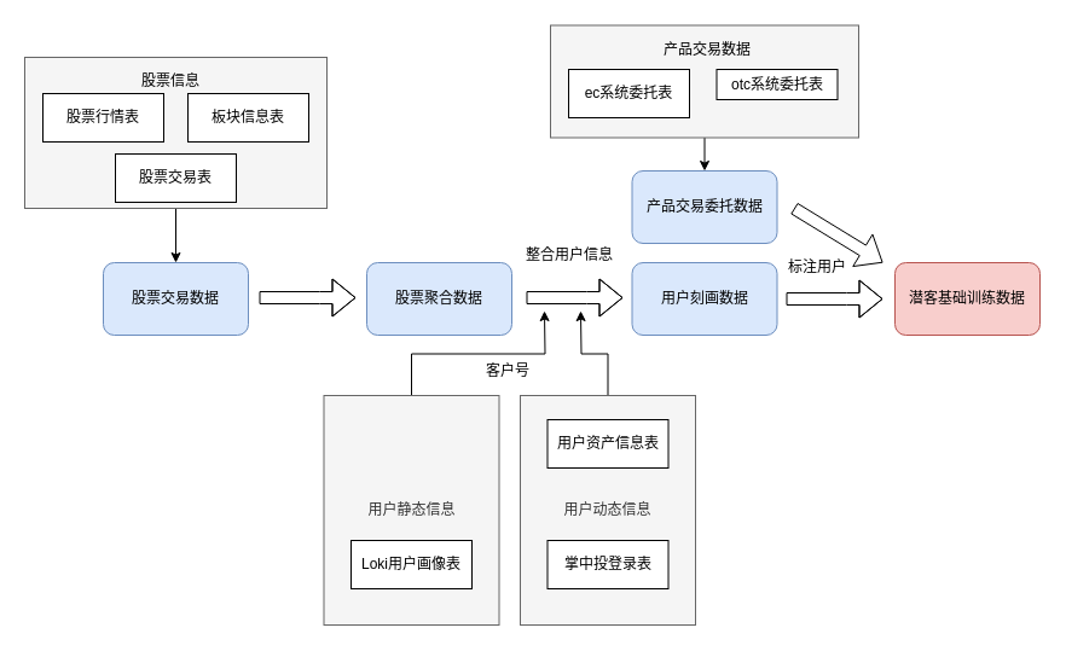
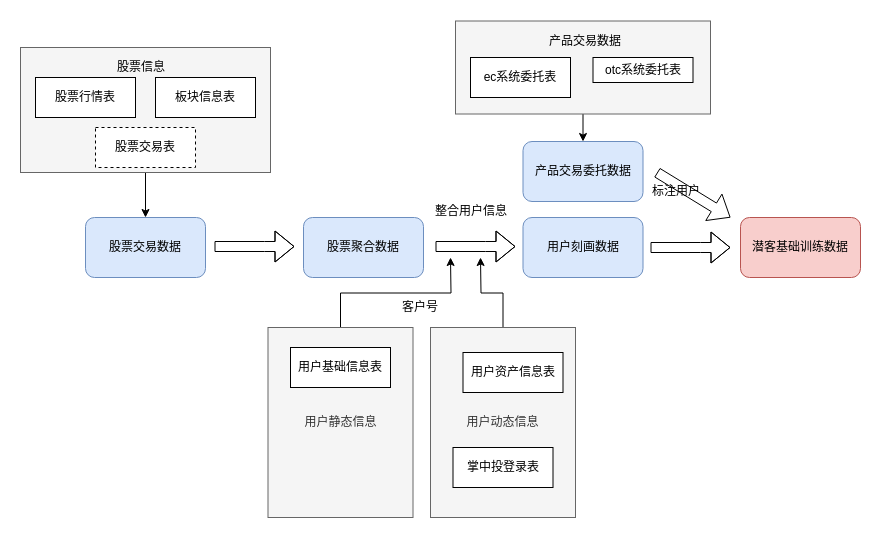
  <mxCell id="0" />
  <mxCell id="1" parent="0" />
  <mxCell id="2" style="edgeStyle=orthogonalEdgeStyle;rounded=0;orthogonalLoop=1;jettySize=auto;html=1;exitX=0.5;exitY=1;exitDx=0;exitDy=0;entryX=0.5;entryY=0;entryDx=0;entryDy=0;" edge="1" parent="1" source="3" target="16"><mxGeometry relative="1" as="geometry" /></mxCell>
  <mxCell id="3" value="" style="rounded=0;whiteSpace=wrap;html=1;fillColor=#f5f5f5;strokeColor=#666666;fontColor=#333333;" vertex="1" parent="1"><mxGeometry x="20" y="47" width="250" height="125" as="geometry" /></mxCell>
  <mxCell id="4" style="edgeStyle=orthogonalEdgeStyle;rounded=0;orthogonalLoop=1;jettySize=auto;html=1;exitX=0.5;exitY=0;exitDx=0;exitDy=0;" edge="1" parent="1" source="5"><mxGeometry relative="1" as="geometry"><mxPoint x="480" y="257" as="targetPoint" /></mxGeometry></mxCell>
  <mxCell id="5" value="用户动态信息" style="rounded=0;whiteSpace=wrap;html=1;fillColor=#f5f5f5;strokeColor=#666666;fontColor=#333333;" vertex="1" parent="1"><mxGeometry x="430" y="327" width="145" height="190" as="geometry" /></mxCell>
  <mxCell id="6" value="产品交易委托数据" style="rounded=1;whiteSpace=wrap;html=1;fillColor=#dae8fc;strokeColor=#6c8ebf;" parent="1" vertex="1"><mxGeometry x="522.5" y="141" width="120" height="60" as="geometry" /></mxCell>
- <mxCell id="7" value="用户资产信息表" style="rounded=0;whiteSpace=wrap;html=1;" parent="1" vertex="1"><mxGeometry x="452.5" y="347" width="100" height="40" as="geometry" /></mxCell>
+ <mxCell id="7" value="用户资产信息表" style="rounded=0;whiteSpace=wrap;html=1;" parent="1" vertex="1"><mxGeometry x="462.5" y="352" width="100" height="40" as="geometry" /></mxCell>
  <mxCell id="8" value="板块信息表" style="rounded=0;whiteSpace=wrap;html=1;" parent="1" vertex="1"><mxGeometry x="155" y="77" width="100" height="40" as="geometry" /></mxCell>
  <mxCell id="9" value="股票行情表" style="rounded=0;whiteSpace=wrap;html=1;" parent="1" vertex="1"><mxGeometry x="35" y="77" width="100" height="40" as="geometry" /></mxCell>
  <mxCell id="10" value="掌中投登录表" style="rounded=0;whiteSpace=wrap;html=1;" parent="1" vertex="1"><mxGeometry x="452.5" y="447" width="100" height="40" as="geometry" /></mxCell>
  <mxCell id="11" style="edgeStyle=orthogonalEdgeStyle;rounded=0;orthogonalLoop=1;jettySize=auto;html=1;exitX=0.5;exitY=0;exitDx=0;exitDy=0;" edge="1" parent="1" source="12"><mxGeometry relative="1" as="geometry"><mxPoint x="450" y="257" as="targetPoint" /></mxGeometry></mxCell>
  <mxCell id="12" value="用户静态信息" style="rounded=0;whiteSpace=wrap;html=1;fillColor=#f5f5f5;strokeColor=#666666;fontColor=#333333;" vertex="1" parent="1"><mxGeometry x="267.5" y="327" width="145" height="190" as="geometry" /></mxCell>
- <mxCell id="14" value="Loki用户画像表" style="rounded=0;whiteSpace=wrap;html=1;" vertex="1" parent="1"><mxGeometry x="290" y="447" width="100" height="40" as="geometry" /></mxCell>
+ <mxCell id="13" value="用户基础信息表" style="rounded=0;whiteSpace=wrap;html=1;" parent="1" vertex="1"><mxGeometry x="290" y="347" width="100" height="40" as="geometry" /></mxCell>
  <mxCell id="15" value="股票信息" style="text;html=1;resizable=0;points=[];autosize=1;align=left;verticalAlign=top;spacingTop=-4;" vertex="1" parent="1"><mxGeometry x="115" y="57" width="60" height="20" as="geometry" /></mxCell>
  <mxCell id="16" value="股票交易数据" style="rounded=1;whiteSpace=wrap;html=1;fillColor=#dae8fc;strokeColor=#6c8ebf;" vertex="1" parent="1"><mxGeometry x="85" y="217" width="120" height="60" as="geometry" /></mxCell>
  <mxCell id="17" value="股票聚合数据" style="rounded=1;whiteSpace=wrap;html=1;fillColor=#dae8fc;strokeColor=#6c8ebf;" vertex="1" parent="1"><mxGeometry x="303" y="217" width="120" height="60" as="geometry" /></mxCell>
  <mxCell id="18" value="" style="shape=flexArrow;endArrow=classic;html=1;" edge="1" parent="1"><mxGeometry width="50" height="50" relative="1" as="geometry"><mxPoint x="214" y="246" as="sourcePoint" /><mxPoint x="294" y="246" as="targetPoint" /><Array as="points"><mxPoint x="264" y="246" /></Array></mxGeometry></mxCell>
  <mxCell id="19" value="客户号" style="text;html=1;resizable=0;points=[];autosize=1;align=left;verticalAlign=top;spacingTop=-4;" vertex="1" parent="1"><mxGeometry x="400" y="297" width="50" height="20" as="geometry" /></mxCell>
  <mxCell id="20" value="" style="shape=flexArrow;endArrow=classic;html=1;" edge="1" parent="1"><mxGeometry width="50" height="50" relative="1" as="geometry"><mxPoint x="435" y="246" as="sourcePoint" /><mxPoint x="515" y="246" as="targetPoint" /><Array as="points"><mxPoint x="485" y="246" /></Array></mxGeometry></mxCell>
  <mxCell id="21" value="用户刻画数据" style="rounded=1;whiteSpace=wrap;html=1;fillColor=#dae8fc;strokeColor=#6c8ebf;" vertex="1" parent="1"><mxGeometry x="522.5" y="217" width="120" height="60" as="geometry" /></mxCell>
  <mxCell id="22" value="整合用户信息" style="text;html=1;resizable=0;points=[];autosize=1;align=left;verticalAlign=top;spacingTop=-4;" vertex="1" parent="1"><mxGeometry x="432.5" y="201" width="90" height="20" as="geometry" /></mxCell>
- <mxCell id="23" value="股票交易表" style="rounded=0;whiteSpace=wrap;html=1;" vertex="1" parent="1"><mxGeometry x="95" y="127" width="100" height="40" as="geometry" /></mxCell>
+ <mxCell id="23" value="股票交易表" style="rounded=0;whiteSpace=wrap;html=1;dashed=1;" vertex="1" parent="1"><mxGeometry x="95" y="127" width="100" height="40" as="geometry" /></mxCell>
  <mxCell id="24" style="edgeStyle=orthogonalEdgeStyle;rounded=0;orthogonalLoop=1;jettySize=auto;html=1;exitX=0.5;exitY=1;exitDx=0;exitDy=0;entryX=0.5;entryY=0;entryDx=0;entryDy=0;" edge="1" parent="1" source="25" target="6"><mxGeometry relative="1" as="geometry" /></mxCell>
  <mxCell id="25" value="" style="rounded=0;whiteSpace=wrap;html=1;fillColor=#f5f5f5;strokeColor=#666666;fontColor=#333333;" vertex="1" parent="1"><mxGeometry x="455" y="20.5" width="255" height="93" as="geometry" /></mxCell>
  <mxCell id="26" value="ec系统委托表" style="rounded=0;whiteSpace=wrap;html=1;" vertex="1" parent="1"><mxGeometry x="470" y="57" width="100" height="40" as="geometry" /></mxCell>
  <mxCell id="27" value="otc系统委托表" style="rounded=0;whiteSpace=wrap;html=1;" vertex="1" parent="1"><mxGeometry x="592.5" y="57" width="100" height="25" as="geometry" /></mxCell>
  <mxCell id="28" value="产品交易数据" style="text;html=1;resizable=0;points=[];autosize=1;align=left;verticalAlign=top;spacingTop=-4;" vertex="1" parent="1"><mxGeometry x="546.5" y="31" width="90" height="20" as="geometry" /></mxCell>
  <mxCell id="29" value="" style="shape=flexArrow;endArrow=classic;html=1;" edge="1" parent="1"><mxGeometry width="50" height="50" relative="1" as="geometry"><mxPoint x="656.5" y="172" as="sourcePoint" /><mxPoint x="730" y="217" as="targetPoint" /></mxGeometry></mxCell>
  <mxCell id="30" value="" style="shape=flexArrow;endArrow=classic;html=1;" edge="1" parent="1"><mxGeometry width="50" height="50" relative="1" as="geometry"><mxPoint x="650" y="247" as="sourcePoint" /><mxPoint x="730" y="247" as="targetPoint" /><Array as="points"><mxPoint x="700" y="247" /></Array></mxGeometry></mxCell>
  <mxCell id="31" value="潜客基础训练数据" style="rounded=1;whiteSpace=wrap;html=1;fillColor=#f8cecc;strokeColor=#b85450;" vertex="1" parent="1"><mxGeometry x="740" y="217" width="120" height="60" as="geometry" /></mxCell>
- <mxCell id="32" value="标注用户" style="text;html=1;resizable=0;points=[];autosize=1;align=left;verticalAlign=top;spacingTop=-4;" vertex="1" parent="1"><mxGeometry x="650" y="211" width="60" height="20" as="geometry" /></mxCell>
+ <mxCell id="32" value="标注用户" style="text;html=1;resizable=0;points=[];autosize=1;align=left;verticalAlign=top;spacingTop=-4;" vertex="1" parent="1"><mxGeometry x="650" y="181" width="60" height="20" as="geometry" /></mxCell>
